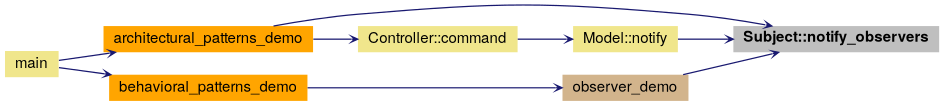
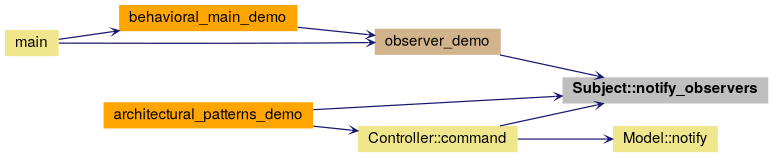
  digraph {
    rankdir=RL
    node [color=gray40 fillcolor=khaki fontname="Helvetica,Arial,sans-serif" fontsize=12 shape=plaintext style=filled]
    edge [arrowhead=open arrowsize=0.5 arrowtail=open color=midnightblue dir=back fontname="Helvetica,Arial,sans-serif" fontsize=15 labelfontsize=15 style=solid]
    n1 [color=black fillcolor=grey75 fontcolor=black height=0.2 label=<<b>Subject::notify_observers</b>> width=0.4]
    n2 [fillcolor=orange height=0.2 label=architectural_patterns_demo width=0.4]
    n3 [height=0.2 label="Model::notify" width=0.4]
    n4 [color=darkgreen fillcolor=tan height=0.2 label=observer_demo width=0.4]
    n5 [color=blue height=0.2 label=main width=0.4]
    n6 [color=darkgreen height=0.2 label="Controller::command" width=0.4]
-   n7 [color=blue fillcolor=orange height=0.2 label=behavioral_patterns_demo width=0.4]
+   n7 [color=blue fillcolor=orange height=0.2 label=behavioral_main_demo width=0.4]
    n1 -> n2
-   n1 -> n3
+   n1 -> n6
    n1 -> n4
-   n2 -> n5
+   n4 -> n5
    n3 -> n6
    n4 -> n7
    n6 -> n2
    n7 -> n5
  }
